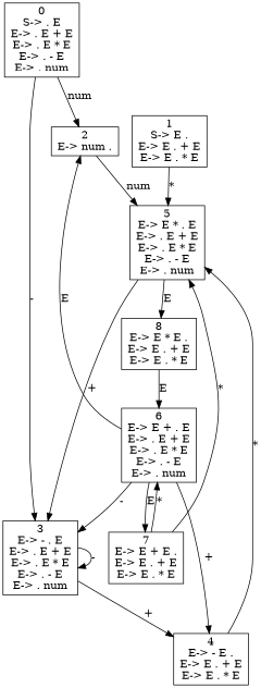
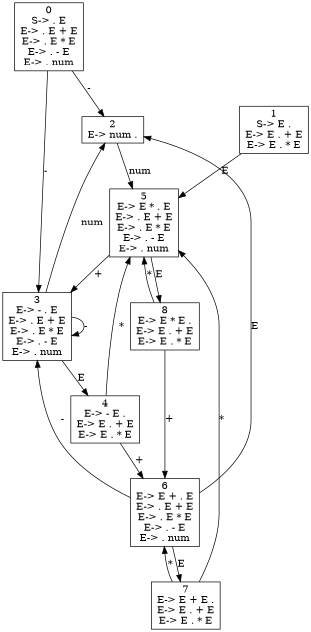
  digraph {
    node [shape=box]
    n1 [label="0\nS-> . E\nE-> . E + E\nE-> . E * E\nE-> . - E\nE-> . num\n"]
    n2 [label="2\nE-> num .\n"]
    n3 [label="3\nE-> - . E\nE-> . E + E\nE-> . E * E\nE-> . - E\nE-> . num\n"]
    n4 [label="1\nS-> E .\nE-> E . + E\nE-> E . * E\n"]
    n5 [label="5\nE-> E * . E\nE-> . E + E\nE-> . E * E\nE-> . - E\nE-> . num\n"]
    n6 [label="4\nE-> - E .\nE-> E . + E\nE-> E . * E\n"]
    n7 [label="8\nE-> E * E .\nE-> E . + E\nE-> E . * E\n"]
    n8 [label="6\nE-> E + . E\nE-> . E + E\nE-> . E * E\nE-> . - E\nE-> . num\n"]
    n9 [label="7\nE-> E + E .\nE-> E . + E\nE-> E . * E\n"]
-   n1 -> n2 [label=num]
+   n1 -> n2 [label="-"]
    n1 -> n3 [label="-"]
    n2 -> n5 [label=num]
+   n3 -> n2 [label=num]
    n3 -> n3 [label="-"]
-   n3 -> n6 [label="+"]
-   n4 -> n5 [label="*"]
+   n3 -> n6 [label=E]
+   n4 -> n5 [label=E]
    n5 -> n3 [label="+"]
    n5 -> n7 [label=E]
    n6 -> n5 [label="*"]
-   n8 -> n6 [label="+"]
-   n7 -> n8 [label=E]
+   n6 -> n8 [label="+"]
+   n7 -> n5 [label="*"]
+   n7 -> n8 [label="+"]
    n8 -> n2 [label=E]
    n8 -> n3 [label="-"]
    n8 -> n9 [label=E]
    n9 -> n5 [label="*"]
    n9 -> n8 [label="*"]
  }
